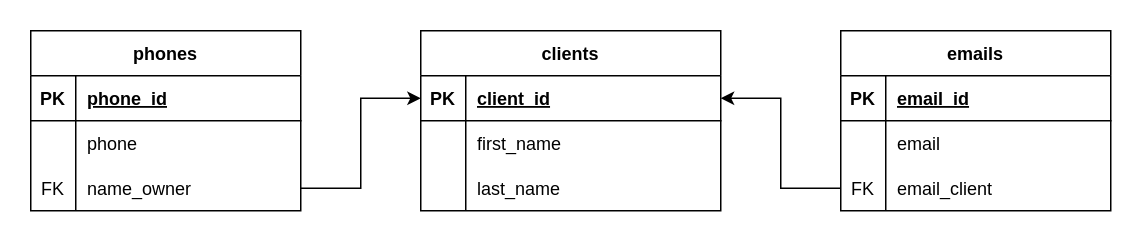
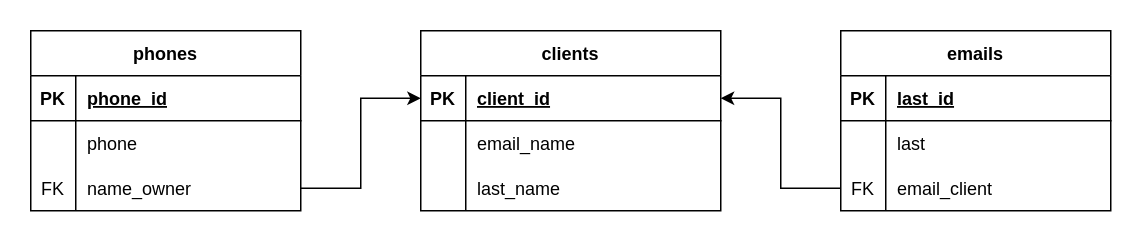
  <mxCell id="0" />
  <mxCell id="1" parent="0" />
  <mxCell id="2" value="clients" style="shape=table;startSize=30;container=1;collapsible=1;childLayout=tableLayout;fixedRows=1;rowLines=0;fontStyle=1;align=center;resizeLast=1;" parent="1" vertex="1"><mxGeometry x="280" y="20" width="200" height="120" as="geometry" /></mxCell>
  <mxCell id="3" value="" style="shape=tableRow;horizontal=0;startSize=0;swimlaneHead=0;swimlaneBody=0;fillColor=none;collapsible=0;dropTarget=0;points=[[0,0.5],[1,0.5]];portConstraint=eastwest;top=0;left=0;right=0;bottom=1;" parent="2" vertex="1"><mxGeometry y="30" width="200" height="30" as="geometry" /></mxCell>
  <mxCell id="4" value="PK" style="shape=partialRectangle;connectable=0;fillColor=none;top=0;left=0;bottom=0;right=0;fontStyle=1;overflow=hidden;" parent="3" vertex="1"><mxGeometry width="30" height="30" as="geometry"><mxRectangle width="30" height="30" as="alternateBounds" /></mxGeometry></mxCell>
  <mxCell id="5" value="client_id" style="shape=partialRectangle;connectable=0;fillColor=none;top=0;left=0;bottom=0;right=0;align=left;spacingLeft=6;fontStyle=5;overflow=hidden;" parent="3" vertex="1"><mxGeometry x="30" width="170" height="30" as="geometry"><mxRectangle width="170" height="30" as="alternateBounds" /></mxGeometry></mxCell>
  <mxCell id="6" value="" style="shape=tableRow;horizontal=0;startSize=0;swimlaneHead=0;swimlaneBody=0;fillColor=none;collapsible=0;dropTarget=0;points=[[0,0.5],[1,0.5]];portConstraint=eastwest;top=0;left=0;right=0;bottom=0;" parent="2" vertex="1"><mxGeometry y="60" width="200" height="30" as="geometry" /></mxCell>
  <mxCell id="7" value="" style="shape=partialRectangle;connectable=0;fillColor=none;top=0;left=0;bottom=0;right=0;editable=1;overflow=hidden;" parent="6" vertex="1"><mxGeometry width="30" height="30" as="geometry"><mxRectangle width="30" height="30" as="alternateBounds" /></mxGeometry></mxCell>
- <mxCell id="8" value="first_name" style="shape=partialRectangle;connectable=0;fillColor=none;top=0;left=0;bottom=0;right=0;align=left;spacingLeft=6;overflow=hidden;" parent="6" vertex="1"><mxGeometry x="30" width="170" height="30" as="geometry"><mxRectangle width="170" height="30" as="alternateBounds" /></mxGeometry></mxCell>
+ <mxCell id="8" value="email_name" style="shape=partialRectangle;connectable=0;fillColor=none;top=0;left=0;bottom=0;right=0;align=left;spacingLeft=6;overflow=hidden;" parent="6" vertex="1"><mxGeometry x="30" width="170" height="30" as="geometry"><mxRectangle width="170" height="30" as="alternateBounds" /></mxGeometry></mxCell>
  <mxCell id="9" value="" style="shape=tableRow;horizontal=0;startSize=0;swimlaneHead=0;swimlaneBody=0;fillColor=none;collapsible=0;dropTarget=0;points=[[0,0.5],[1,0.5]];portConstraint=eastwest;top=0;left=0;right=0;bottom=0;" parent="2" vertex="1"><mxGeometry y="90" width="200" height="30" as="geometry" /></mxCell>
  <mxCell id="10" value="" style="shape=partialRectangle;connectable=0;fillColor=none;top=0;left=0;bottom=0;right=0;editable=1;overflow=hidden;" parent="9" vertex="1"><mxGeometry width="30" height="30" as="geometry"><mxRectangle width="30" height="30" as="alternateBounds" /></mxGeometry></mxCell>
  <mxCell id="11" value="last_name" style="shape=partialRectangle;connectable=0;fillColor=none;top=0;left=0;bottom=0;right=0;align=left;spacingLeft=6;overflow=hidden;" parent="9" vertex="1"><mxGeometry x="30" width="170" height="30" as="geometry"><mxRectangle width="170" height="30" as="alternateBounds" /></mxGeometry></mxCell>
  <mxCell id="12" value="phones" style="shape=table;startSize=30;container=1;collapsible=1;childLayout=tableLayout;fixedRows=1;rowLines=0;fontStyle=1;align=center;resizeLast=1;" parent="1" vertex="1"><mxGeometry x="20" y="20" width="180" height="120" as="geometry" /></mxCell>
  <mxCell id="13" value="" style="shape=tableRow;horizontal=0;startSize=0;swimlaneHead=0;swimlaneBody=0;fillColor=none;collapsible=0;dropTarget=0;points=[[0,0.5],[1,0.5]];portConstraint=eastwest;top=0;left=0;right=0;bottom=1;" parent="12" vertex="1"><mxGeometry y="30" width="180" height="30" as="geometry" /></mxCell>
  <mxCell id="14" value="PK" style="shape=partialRectangle;connectable=0;fillColor=none;top=0;left=0;bottom=0;right=0;fontStyle=1;overflow=hidden;" parent="13" vertex="1"><mxGeometry width="30" height="30" as="geometry"><mxRectangle width="30" height="30" as="alternateBounds" /></mxGeometry></mxCell>
  <mxCell id="15" value="phone_id" style="shape=partialRectangle;connectable=0;fillColor=none;top=0;left=0;bottom=0;right=0;align=left;spacingLeft=6;fontStyle=5;overflow=hidden;" parent="13" vertex="1"><mxGeometry x="30" width="150" height="30" as="geometry"><mxRectangle width="150" height="30" as="alternateBounds" /></mxGeometry></mxCell>
  <mxCell id="16" value="" style="shape=tableRow;horizontal=0;startSize=0;swimlaneHead=0;swimlaneBody=0;fillColor=none;collapsible=0;dropTarget=0;points=[[0,0.5],[1,0.5]];portConstraint=eastwest;top=0;left=0;right=0;bottom=0;" parent="12" vertex="1"><mxGeometry y="60" width="180" height="30" as="geometry" /></mxCell>
  <mxCell id="17" value="" style="shape=partialRectangle;connectable=0;fillColor=none;top=0;left=0;bottom=0;right=0;editable=1;overflow=hidden;" parent="16" vertex="1"><mxGeometry width="30" height="30" as="geometry"><mxRectangle width="30" height="30" as="alternateBounds" /></mxGeometry></mxCell>
  <mxCell id="18" value="phone" style="shape=partialRectangle;connectable=0;fillColor=none;top=0;left=0;bottom=0;right=0;align=left;spacingLeft=6;overflow=hidden;" parent="16" vertex="1"><mxGeometry x="30" width="150" height="30" as="geometry"><mxRectangle width="150" height="30" as="alternateBounds" /></mxGeometry></mxCell>
  <mxCell id="19" value="" style="shape=tableRow;horizontal=0;startSize=0;swimlaneHead=0;swimlaneBody=0;fillColor=none;collapsible=0;dropTarget=0;points=[[0,0.5],[1,0.5]];portConstraint=eastwest;top=0;left=0;right=0;bottom=0;" parent="12" vertex="1"><mxGeometry y="90" width="180" height="30" as="geometry" /></mxCell>
  <mxCell id="20" value="FK" style="shape=partialRectangle;connectable=0;fillColor=none;top=0;left=0;bottom=0;right=0;editable=1;overflow=hidden;" parent="19" vertex="1"><mxGeometry width="30" height="30" as="geometry"><mxRectangle width="30" height="30" as="alternateBounds" /></mxGeometry></mxCell>
  <mxCell id="21" value="name_owner" style="shape=partialRectangle;connectable=0;fillColor=none;top=0;left=0;bottom=0;right=0;align=left;spacingLeft=6;overflow=hidden;" parent="19" vertex="1"><mxGeometry x="30" width="150" height="30" as="geometry"><mxRectangle width="150" height="30" as="alternateBounds" /></mxGeometry></mxCell>
  <mxCell id="22" value="emails" style="shape=table;startSize=30;container=1;collapsible=1;childLayout=tableLayout;fixedRows=1;rowLines=0;fontStyle=1;align=center;resizeLast=1;" parent="1" vertex="1"><mxGeometry x="560" y="20" width="180" height="120" as="geometry" /></mxCell>
  <mxCell id="23" value="" style="shape=tableRow;horizontal=0;startSize=0;swimlaneHead=0;swimlaneBody=0;fillColor=none;collapsible=0;dropTarget=0;points=[[0,0.5],[1,0.5]];portConstraint=eastwest;top=0;left=0;right=0;bottom=1;" parent="22" vertex="1"><mxGeometry y="30" width="180" height="30" as="geometry" /></mxCell>
  <mxCell id="24" value="PK" style="shape=partialRectangle;connectable=0;fillColor=none;top=0;left=0;bottom=0;right=0;fontStyle=1;overflow=hidden;" parent="23" vertex="1"><mxGeometry width="30" height="30" as="geometry"><mxRectangle width="30" height="30" as="alternateBounds" /></mxGeometry></mxCell>
- <mxCell id="25" value="email_id" style="shape=partialRectangle;connectable=0;fillColor=none;top=0;left=0;bottom=0;right=0;align=left;spacingLeft=6;fontStyle=5;overflow=hidden;" parent="23" vertex="1"><mxGeometry x="30" width="150" height="30" as="geometry"><mxRectangle width="150" height="30" as="alternateBounds" /></mxGeometry></mxCell>
+ <mxCell id="25" value="last_id" style="shape=partialRectangle;connectable=0;fillColor=none;top=0;left=0;bottom=0;right=0;align=left;spacingLeft=6;fontStyle=5;overflow=hidden;" parent="23" vertex="1"><mxGeometry x="30" width="150" height="30" as="geometry"><mxRectangle width="150" height="30" as="alternateBounds" /></mxGeometry></mxCell>
  <mxCell id="26" value="" style="shape=tableRow;horizontal=0;startSize=0;swimlaneHead=0;swimlaneBody=0;fillColor=none;collapsible=0;dropTarget=0;points=[[0,0.5],[1,0.5]];portConstraint=eastwest;top=0;left=0;right=0;bottom=0;" parent="22" vertex="1"><mxGeometry y="60" width="180" height="30" as="geometry" /></mxCell>
  <mxCell id="27" value="" style="shape=partialRectangle;connectable=0;fillColor=none;top=0;left=0;bottom=0;right=0;editable=1;overflow=hidden;" parent="26" vertex="1"><mxGeometry width="30" height="30" as="geometry"><mxRectangle width="30" height="30" as="alternateBounds" /></mxGeometry></mxCell>
- <mxCell id="28" value="email" style="shape=partialRectangle;connectable=0;fillColor=none;top=0;left=0;bottom=0;right=0;align=left;spacingLeft=6;overflow=hidden;" parent="26" vertex="1"><mxGeometry x="30" width="150" height="30" as="geometry"><mxRectangle width="150" height="30" as="alternateBounds" /></mxGeometry></mxCell>
+ <mxCell id="28" value="last" style="shape=partialRectangle;connectable=0;fillColor=none;top=0;left=0;bottom=0;right=0;align=left;spacingLeft=6;overflow=hidden;" parent="26" vertex="1"><mxGeometry x="30" width="150" height="30" as="geometry"><mxRectangle width="150" height="30" as="alternateBounds" /></mxGeometry></mxCell>
  <mxCell id="29" value="" style="shape=tableRow;horizontal=0;startSize=0;swimlaneHead=0;swimlaneBody=0;fillColor=none;collapsible=0;dropTarget=0;points=[[0,0.5],[1,0.5]];portConstraint=eastwest;top=0;left=0;right=0;bottom=0;" parent="22" vertex="1"><mxGeometry y="90" width="180" height="30" as="geometry" /></mxCell>
  <mxCell id="30" value="FK" style="shape=partialRectangle;connectable=0;fillColor=none;top=0;left=0;bottom=0;right=0;editable=1;overflow=hidden;" parent="29" vertex="1"><mxGeometry width="30" height="30" as="geometry"><mxRectangle width="30" height="30" as="alternateBounds" /></mxGeometry></mxCell>
  <mxCell id="31" value="email_client" style="shape=partialRectangle;connectable=0;fillColor=none;top=0;left=0;bottom=0;right=0;align=left;spacingLeft=6;overflow=hidden;" parent="29" vertex="1"><mxGeometry x="30" width="150" height="30" as="geometry"><mxRectangle width="150" height="30" as="alternateBounds" /></mxGeometry></mxCell>
  <mxCell id="32" style="edgeStyle=orthogonalEdgeStyle;rounded=0;orthogonalLoop=1;jettySize=auto;html=1;exitX=0;exitY=0.5;exitDx=0;exitDy=0;" parent="1" source="29" target="3" edge="1"><mxGeometry relative="1" as="geometry" /></mxCell>
  <mxCell id="33" style="edgeStyle=orthogonalEdgeStyle;rounded=0;orthogonalLoop=1;jettySize=auto;html=1;exitX=1;exitY=0.5;exitDx=0;exitDy=0;entryX=0;entryY=0.5;entryDx=0;entryDy=0;" parent="1" source="19" target="3" edge="1"><mxGeometry relative="1" as="geometry" /></mxCell>
